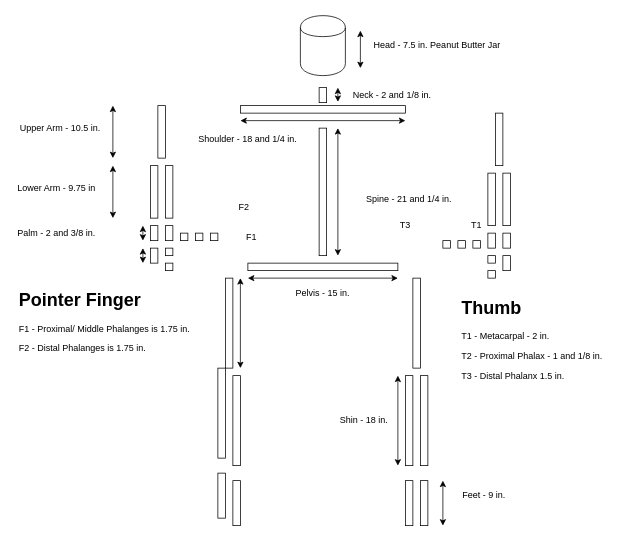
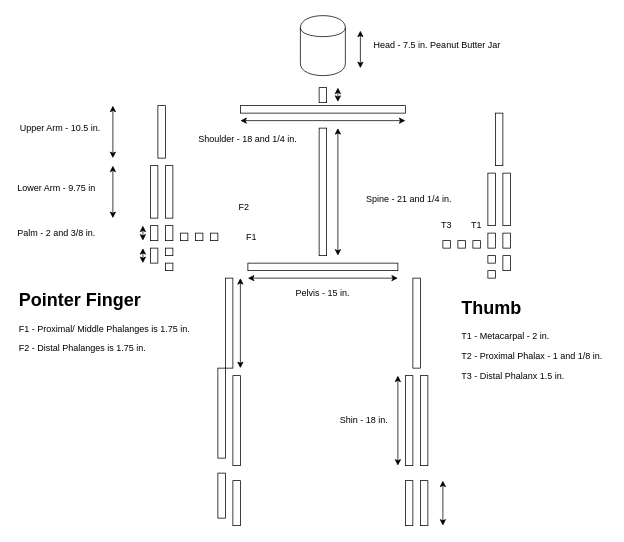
  <mxCell id="0" />
  <mxCell id="1" parent="0" />
  <mxCell id="2" value="" style="rounded=0;whiteSpace=wrap;html=1;" parent="1" vertex="1"><mxGeometry x="320" y="140" width="220" height="10" as="geometry" /></mxCell>
  <mxCell id="3" value="" style="rounded=0;whiteSpace=wrap;html=1;" parent="1" vertex="1"><mxGeometry x="330" y="350" width="200" height="10" as="geometry" /></mxCell>
  <mxCell id="4" value="" style="rounded=0;whiteSpace=wrap;html=1;" parent="1" vertex="1"><mxGeometry x="425" y="116" width="10" height="20" as="geometry" /></mxCell>
  <mxCell id="5" value="" style="rounded=0;whiteSpace=wrap;html=1;" parent="1" vertex="1"><mxGeometry x="300" y="370" width="10" height="120" as="geometry" /></mxCell>
  <mxCell id="6" value="" style="shape=cylinder;whiteSpace=wrap;html=1;boundedLbl=1;backgroundOutline=1;" parent="1" vertex="1"><mxGeometry x="400" y="20" width="60" height="80" as="geometry" /></mxCell>
  <mxCell id="7" value="" style="rounded=0;whiteSpace=wrap;html=1;" parent="1" vertex="1"><mxGeometry x="425" y="170" width="10" height="170" as="geometry" /></mxCell>
  <mxCell id="8" value="" style="rounded=0;whiteSpace=wrap;html=1;" parent="1" vertex="1"><mxGeometry x="290" y="490" width="10" height="120" as="geometry" /></mxCell>
  <mxCell id="9" value="" style="rounded=0;whiteSpace=wrap;html=1;" parent="1" vertex="1"><mxGeometry x="310" y="500" width="10" height="120" as="geometry" /></mxCell>
  <mxCell id="10" value="" style="rounded=0;whiteSpace=wrap;html=1;" parent="1" vertex="1"><mxGeometry x="550" y="370" width="10" height="120" as="geometry" /></mxCell>
  <mxCell id="11" value="" style="rounded=0;whiteSpace=wrap;html=1;" parent="1" vertex="1"><mxGeometry x="540" y="500" width="10" height="120" as="geometry" /></mxCell>
  <mxCell id="12" value="" style="rounded=0;whiteSpace=wrap;html=1;" parent="1" vertex="1"><mxGeometry x="560" y="500" width="10" height="120" as="geometry" /></mxCell>
  <mxCell id="13" value="" style="rounded=0;whiteSpace=wrap;html=1;" parent="1" vertex="1"><mxGeometry x="290" y="630" width="10" height="60" as="geometry" /></mxCell>
  <mxCell id="14" value="" style="rounded=0;whiteSpace=wrap;html=1;" parent="1" vertex="1"><mxGeometry x="310" y="640" width="10" height="60" as="geometry" /></mxCell>
  <mxCell id="15" value="" style="rounded=0;whiteSpace=wrap;html=1;" parent="1" vertex="1"><mxGeometry x="540" y="640" width="10" height="60" as="geometry" /></mxCell>
  <mxCell id="16" value="" style="rounded=0;whiteSpace=wrap;html=1;" parent="1" vertex="1"><mxGeometry x="560" y="640" width="10" height="60" as="geometry" /></mxCell>
  <mxCell id="17" value="" style="rounded=0;whiteSpace=wrap;html=1;" parent="1" vertex="1"><mxGeometry x="210" y="140" width="10" height="70" as="geometry" /></mxCell>
  <mxCell id="18" value="" style="rounded=0;whiteSpace=wrap;html=1;" parent="1" vertex="1"><mxGeometry x="200" y="220" width="10" height="70" as="geometry" /></mxCell>
  <mxCell id="19" value="" style="rounded=0;whiteSpace=wrap;html=1;" parent="1" vertex="1"><mxGeometry x="220" y="220" width="10" height="70" as="geometry" /></mxCell>
  <mxCell id="20" value="" style="rounded=0;whiteSpace=wrap;html=1;" parent="1" vertex="1"><mxGeometry x="200" y="300" width="10" height="20" as="geometry" /></mxCell>
  <mxCell id="21" value="" style="rounded=0;whiteSpace=wrap;html=1;" parent="1" vertex="1"><mxGeometry x="220" y="300" width="10" height="20" as="geometry" /></mxCell>
  <mxCell id="22" value="" style="rounded=0;whiteSpace=wrap;html=1;" parent="1" vertex="1"><mxGeometry x="200" y="330" width="10" height="20" as="geometry" /></mxCell>
  <mxCell id="23" value="" style="rounded=0;whiteSpace=wrap;html=1;" parent="1" vertex="1"><mxGeometry x="220" y="330" width="10" height="10" as="geometry" /></mxCell>
  <mxCell id="24" value="" style="rounded=0;whiteSpace=wrap;html=1;" parent="1" vertex="1"><mxGeometry x="220" y="350" width="10" height="10" as="geometry" /></mxCell>
  <mxCell id="25" value="" style="rounded=0;whiteSpace=wrap;html=1;" parent="1" vertex="1"><mxGeometry x="240" y="310" width="10" height="10" as="geometry" /></mxCell>
  <mxCell id="26" value="" style="rounded=0;whiteSpace=wrap;html=1;" parent="1" vertex="1"><mxGeometry x="260" y="310" width="10" height="10" as="geometry" /></mxCell>
  <mxCell id="27" value="" style="rounded=0;whiteSpace=wrap;html=1;" parent="1" vertex="1"><mxGeometry x="280" y="310" width="10" height="10" as="geometry" /></mxCell>
  <mxCell id="28" value="" style="rounded=0;whiteSpace=wrap;html=1;direction=east;" parent="1" vertex="1"><mxGeometry x="660" y="150" width="10" height="70" as="geometry" /></mxCell>
  <mxCell id="29" value="" style="rounded=0;whiteSpace=wrap;html=1;direction=east;" parent="1" vertex="1"><mxGeometry x="650" y="230" width="10" height="70" as="geometry" /></mxCell>
  <mxCell id="30" value="" style="rounded=0;whiteSpace=wrap;html=1;direction=east;" parent="1" vertex="1"><mxGeometry x="670" y="230" width="10" height="70" as="geometry" /></mxCell>
  <mxCell id="31" value="" style="rounded=0;whiteSpace=wrap;html=1;direction=east;" parent="1" vertex="1"><mxGeometry x="650" y="310" width="10" height="20" as="geometry" /></mxCell>
  <mxCell id="32" value="" style="rounded=0;whiteSpace=wrap;html=1;direction=east;" parent="1" vertex="1"><mxGeometry x="670" y="310" width="10" height="20" as="geometry" /></mxCell>
  <mxCell id="33" value="" style="rounded=0;whiteSpace=wrap;html=1;direction=east;" parent="1" vertex="1"><mxGeometry x="670" y="340" width="10" height="20" as="geometry" /></mxCell>
  <mxCell id="34" value="" style="rounded=0;whiteSpace=wrap;html=1;direction=east;" parent="1" vertex="1"><mxGeometry x="650" y="340" width="10" height="10" as="geometry" /></mxCell>
  <mxCell id="35" value="" style="rounded=0;whiteSpace=wrap;html=1;direction=east;" parent="1" vertex="1"><mxGeometry x="650" y="360" width="10" height="10" as="geometry" /></mxCell>
  <mxCell id="36" value="" style="rounded=0;whiteSpace=wrap;html=1;direction=east;" parent="1" vertex="1"><mxGeometry x="590" y="320" width="10" height="10" as="geometry" /></mxCell>
  <mxCell id="37" value="" style="rounded=0;whiteSpace=wrap;html=1;direction=east;" parent="1" vertex="1"><mxGeometry x="610" y="320" width="10" height="10" as="geometry" /></mxCell>
  <mxCell id="38" value="" style="rounded=0;whiteSpace=wrap;html=1;direction=east;" parent="1" vertex="1"><mxGeometry x="630" y="320" width="10" height="10" as="geometry" /></mxCell>
  <mxCell id="39" value="" style="endArrow=classic;startArrow=classic;html=1;" parent="1" edge="1"><mxGeometry width="50" height="50" relative="1" as="geometry"><mxPoint x="150" y="210" as="sourcePoint" /><mxPoint x="150" y="140" as="targetPoint" /></mxGeometry></mxCell>
  <mxCell id="40" value="" style="endArrow=classic;startArrow=classic;html=1;" parent="1" edge="1"><mxGeometry width="50" height="50" relative="1" as="geometry"><mxPoint x="150" y="290" as="sourcePoint" /><mxPoint x="150" y="220" as="targetPoint" /></mxGeometry></mxCell>
  <mxCell id="41" value="" style="endArrow=classic;startArrow=classic;html=1;" parent="1" edge="1"><mxGeometry width="50" height="50" relative="1" as="geometry"><mxPoint x="450" y="340" as="sourcePoint" /><mxPoint x="450" y="170" as="targetPoint" /></mxGeometry></mxCell>
  <mxCell id="42" value="" style="endArrow=classic;startArrow=classic;html=1;" parent="1" edge="1"><mxGeometry width="50" height="50" relative="1" as="geometry"><mxPoint x="330" y="370" as="sourcePoint" /><mxPoint x="530" y="370" as="targetPoint" /></mxGeometry></mxCell>
  <mxCell id="43" value="" style="endArrow=classic;startArrow=classic;html=1;" parent="1" edge="1"><mxGeometry width="50" height="50" relative="1" as="geometry"><mxPoint x="450" y="135" as="sourcePoint" /><mxPoint x="450" y="116" as="targetPoint" /></mxGeometry></mxCell>
  <mxCell id="44" value="" style="endArrow=classic;startArrow=classic;html=1;" parent="1" edge="1"><mxGeometry width="50" height="50" relative="1" as="geometry"><mxPoint x="320" y="490" as="sourcePoint" /><mxPoint x="320" y="370" as="targetPoint" /></mxGeometry></mxCell>
  <mxCell id="45" value="" style="endArrow=classic;startArrow=classic;html=1;" parent="1" edge="1"><mxGeometry width="50" height="50" relative="1" as="geometry"><mxPoint x="530" y="620" as="sourcePoint" /><mxPoint x="530" y="500" as="targetPoint" /></mxGeometry></mxCell>
  <mxCell id="46" value="" style="endArrow=classic;startArrow=classic;html=1;" parent="1" edge="1"><mxGeometry width="50" height="50" relative="1" as="geometry"><mxPoint x="590" y="700" as="sourcePoint" /><mxPoint x="590" y="640" as="targetPoint" /></mxGeometry></mxCell>
- <mxCell id="47" value="Feet - 9 in." style="text;html=1;strokeColor=none;fillColor=none;align=center;verticalAlign=middle;whiteSpace=wrap;rounded=0;" parent="1" vertex="1"><mxGeometry x="610" y="650" width="70" height="20" as="geometry" /></mxCell>
  <mxCell id="48" value="Shin - 18 in." style="text;html=1;strokeColor=none;fillColor=none;align=center;verticalAlign=middle;whiteSpace=wrap;rounded=0;" parent="1" vertex="1"><mxGeometry x="450" y="550" width="70" height="20" as="geometry" /></mxCell>
  <mxCell id="49" value="Spine - 21 and 1/4 in." style="text;html=1;strokeColor=none;fillColor=none;align=center;verticalAlign=middle;whiteSpace=wrap;rounded=0;" parent="1" vertex="1"><mxGeometry x="485" y="255" width="120" height="20" as="geometry" /></mxCell>
  <mxCell id="50" value="Pelvis - 15 in." style="text;html=1;strokeColor=none;fillColor=none;align=center;verticalAlign=middle;whiteSpace=wrap;rounded=0;" parent="1" vertex="1"><mxGeometry x="390" y="380" width="80" height="20" as="geometry" /></mxCell>
  <mxCell id="51" value="Upper Arm - 10.5 in." style="text;html=1;strokeColor=none;fillColor=none;align=center;verticalAlign=middle;whiteSpace=wrap;rounded=0;" parent="1" vertex="1"><mxGeometry x="20" y="160" width="120" height="20" as="geometry" /></mxCell>
  <mxCell id="52" value="Lower Arm - 9.75 in" style="text;html=1;strokeColor=none;fillColor=none;align=center;verticalAlign=middle;whiteSpace=wrap;rounded=0;" parent="1" vertex="1"><mxGeometry x="20" y="240" width="110" height="20" as="geometry" /></mxCell>
- <mxCell id="53" value="&lt;div&gt;Neck - 2 and 1/8 in.&lt;/div&gt;" style="text;html=1;strokeColor=none;fillColor=none;align=center;verticalAlign=middle;whiteSpace=wrap;rounded=0;" parent="1" vertex="1"><mxGeometry x="465" y="116" width="115" height="20" as="geometry" /></mxCell>
  <mxCell id="54" value="Shoulder - 18 and 1/4 in." style="text;html=1;strokeColor=none;fillColor=none;align=center;verticalAlign=middle;whiteSpace=wrap;rounded=0;" parent="1" vertex="1"><mxGeometry x="260" y="175" width="140" height="20" as="geometry" /></mxCell>
  <mxCell id="55" value="Palm - 2 and 3/8 in." style="text;html=1;strokeColor=none;fillColor=none;align=center;verticalAlign=middle;whiteSpace=wrap;rounded=0;" parent="1" vertex="1"><mxGeometry x="20" y="300" width="110" height="20" as="geometry" /></mxCell>
  <mxCell id="56" value="" style="endArrow=classic;startArrow=classic;html=1;" parent="1" edge="1"><mxGeometry width="50" height="50" relative="1" as="geometry"><mxPoint x="190" y="320" as="sourcePoint" /><mxPoint x="190" y="300" as="targetPoint" /></mxGeometry></mxCell>
  <mxCell id="57" value="" style="endArrow=classic;startArrow=classic;html=1;" parent="1" edge="1"><mxGeometry width="50" height="50" relative="1" as="geometry"><mxPoint x="190" y="350" as="sourcePoint" /><mxPoint x="190" y="330" as="targetPoint" /></mxGeometry></mxCell>
  <mxCell id="58" value="F1" style="text;html=1;strokeColor=none;fillColor=none;align=center;verticalAlign=middle;whiteSpace=wrap;rounded=0;" parent="1" vertex="1"><mxGeometry x="315" y="305" width="40" height="20" as="geometry" /></mxCell>
  <mxCell id="59" value="F2" style="text;html=1;strokeColor=none;fillColor=none;align=center;verticalAlign=middle;whiteSpace=wrap;rounded=0;" parent="1" vertex="1"><mxGeometry x="305" y="265" width="40" height="20" as="geometry" /></mxCell>
  <mxCell id="60" value="&lt;h1&gt;Pointer Finger&lt;br&gt;&lt;/h1&gt;&lt;p&gt;F1 - Proximal/ Middle Phalanges is 1.75 in.&lt;/p&gt;&lt;p&gt;F2 - Distal Phalanges is 1.75 in. &lt;br&gt;&lt;/p&gt;" style="text;html=1;strokeColor=none;fillColor=none;spacing=5;spacingTop=-20;whiteSpace=wrap;overflow=hidden;rounded=0;" parent="1" vertex="1"><mxGeometry x="20" y="380" width="250" height="110" as="geometry" /></mxCell>
  <mxCell id="61" value="&lt;div&gt;T1&lt;/div&gt;" style="text;html=1;strokeColor=none;fillColor=none;align=center;verticalAlign=middle;whiteSpace=wrap;rounded=0;" parent="1" vertex="1"><mxGeometry x="625" y="290" width="20" height="20" as="geometry" /></mxCell>
- <mxCell id="62" value="&lt;div&gt;T3&lt;/div&gt;" style="text;html=1;strokeColor=none;fillColor=none;align=center;verticalAlign=middle;whiteSpace=wrap;rounded=0;" parent="1" vertex="1"><mxGeometry x="530" y="290" width="20" height="20" as="geometry" /></mxCell>
+ <mxCell id="62" value="&lt;div&gt;T3&lt;/div&gt;" style="text;html=1;strokeColor=none;fillColor=none;align=center;verticalAlign=middle;whiteSpace=wrap;rounded=0;" parent="1" vertex="1"><mxGeometry x="585" y="290" width="20" height="20" as="geometry" /></mxCell>
  <mxCell id="63" value="&lt;h1&gt;Thumb&lt;br&gt;&lt;/h1&gt;&lt;p&gt;T1 - Metacarpal - 2 in.&lt;/p&gt;&lt;p&gt;T2 - Proximal Phalax - 1 and 1/8 in.&lt;/p&gt;&lt;p&gt;T3 - Distal Phalanx 1.5 in.&lt;br&gt;&lt;/p&gt;" style="text;html=1;strokeColor=none;fillColor=none;spacing=5;spacingTop=-20;whiteSpace=wrap;overflow=hidden;rounded=0;" parent="1" vertex="1"><mxGeometry x="610" y="390" width="200" height="140" as="geometry" /></mxCell>
  <mxCell id="64" value="" style="endArrow=classic;startArrow=classic;html=1;" parent="1" edge="1"><mxGeometry width="50" height="50" relative="1" as="geometry"><mxPoint x="480" y="90" as="sourcePoint" /><mxPoint x="480" y="40" as="targetPoint" /></mxGeometry></mxCell>
  <mxCell id="65" value="Head - 7.5 in. Peanut Butter Jar" style="text;html=1;strokeColor=none;fillColor=none;align=center;verticalAlign=middle;whiteSpace=wrap;rounded=0;" parent="1" vertex="1"><mxGeometry x="490" y="50" width="185" height="20" as="geometry" /></mxCell>
  <mxCell id="66" value="" style="endArrow=classic;startArrow=classic;html=1;" edge="1" parent="1"><mxGeometry width="50" height="50" relative="1" as="geometry"><mxPoint x="320" y="160" as="sourcePoint" /><mxPoint x="540" y="160" as="targetPoint" /></mxGeometry></mxCell>
